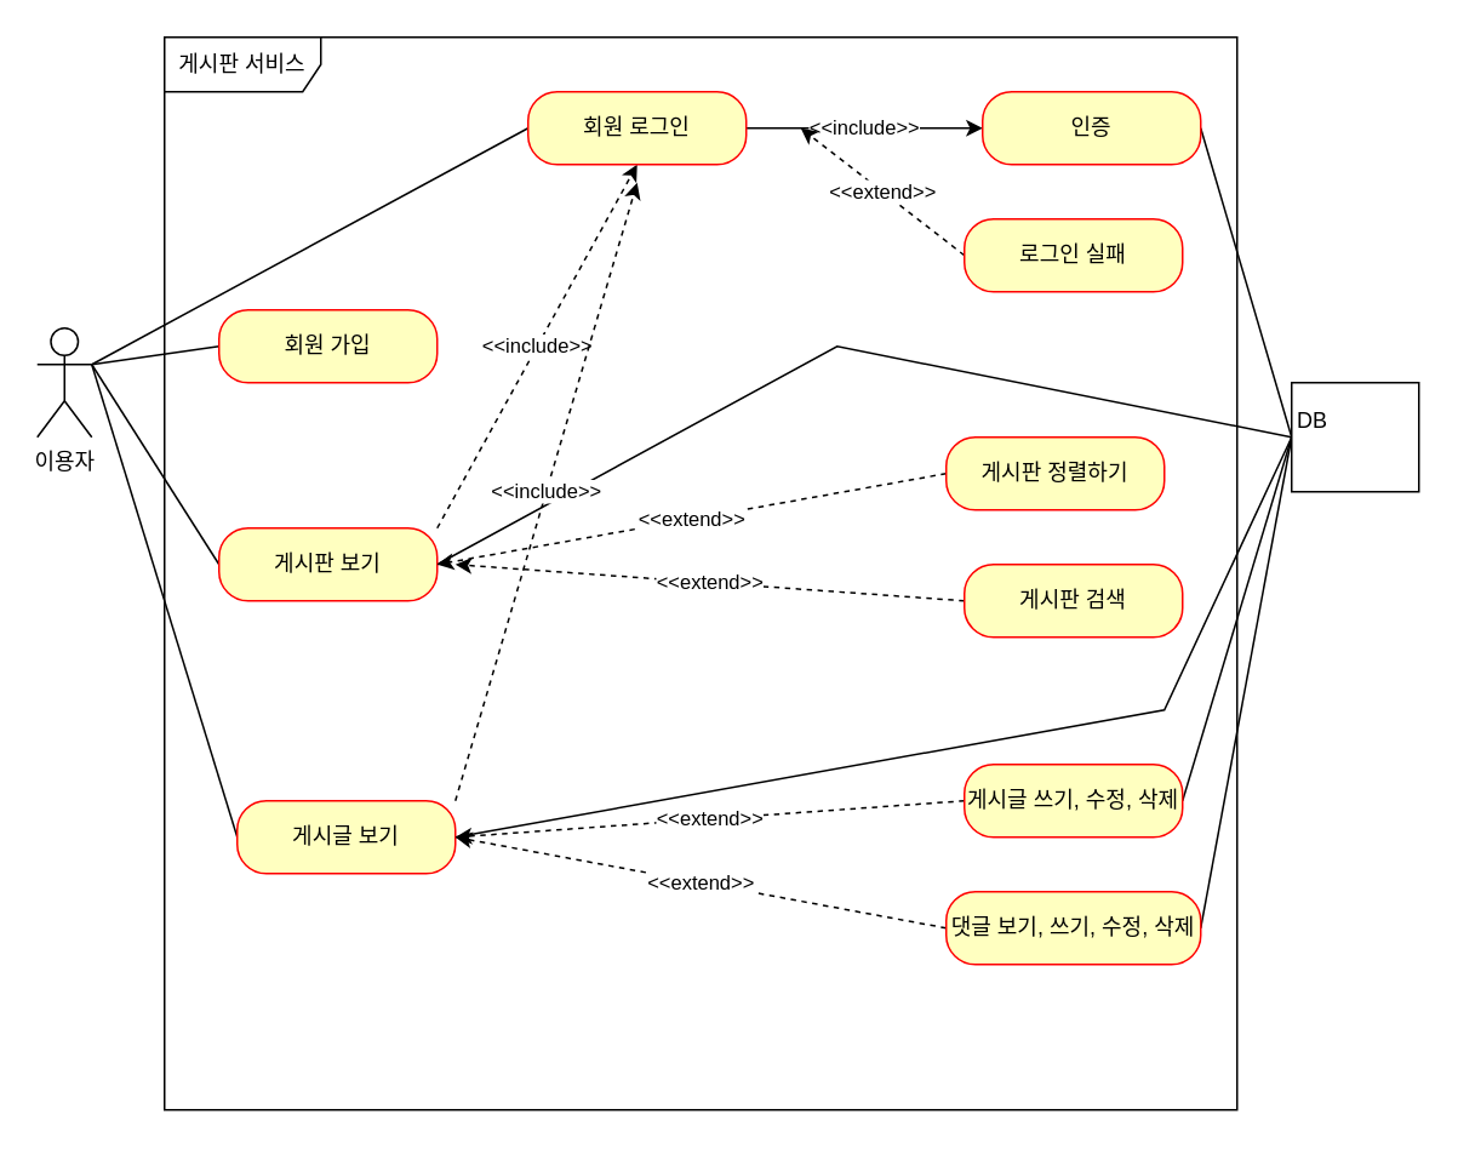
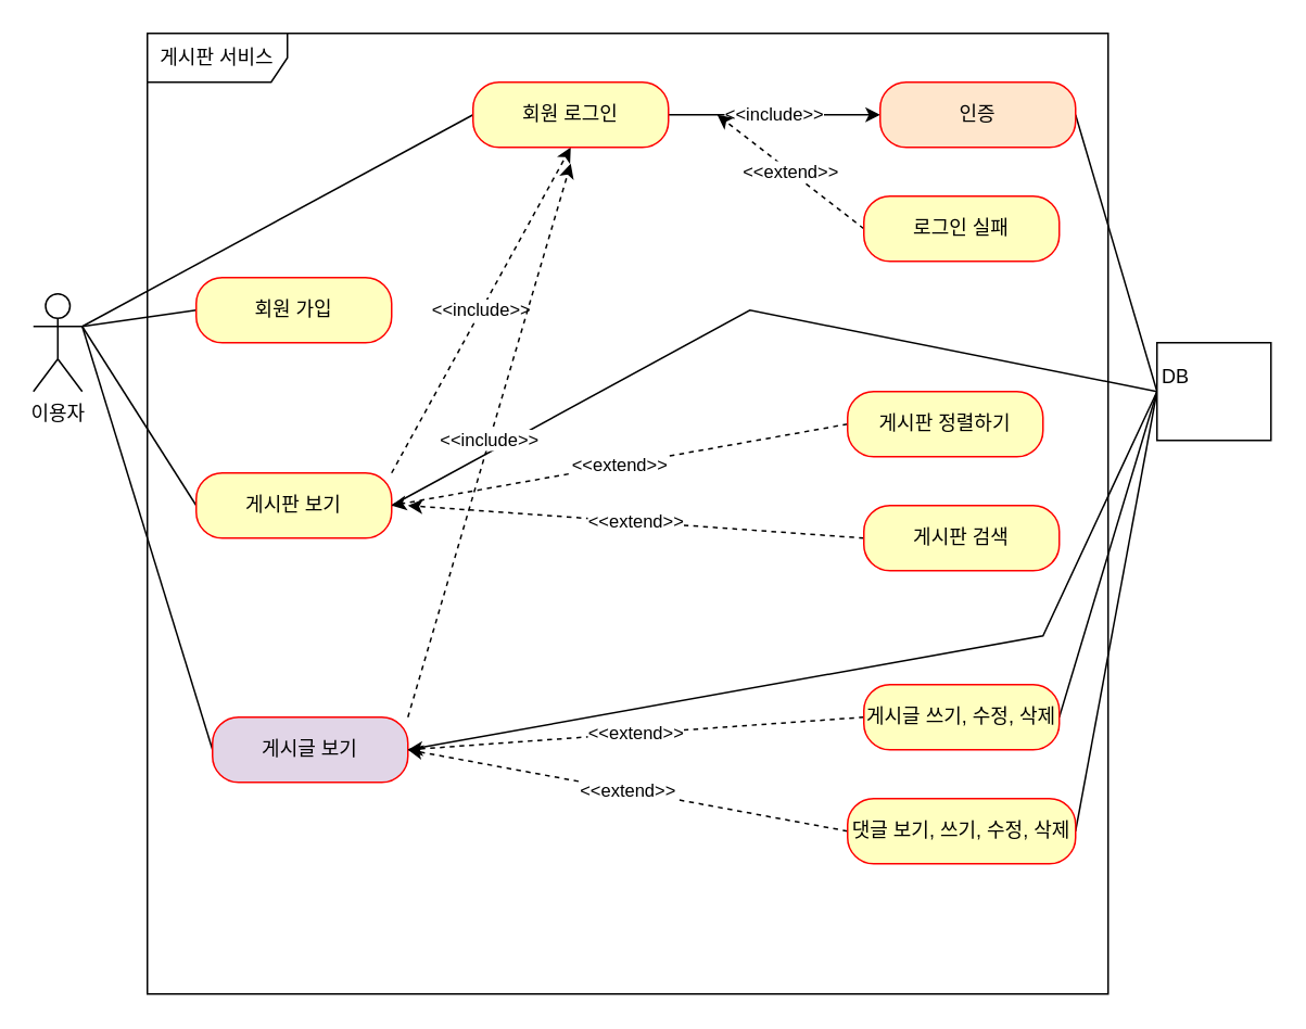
  <mxCell id="0" />
  <mxCell id="1" parent="0" />
  <mxCell id="2" value="이용자" style="shape=umlActor;verticalLabelPosition=bottom;verticalAlign=top;html=1;" parent="1" vertex="1"><mxGeometry x="20" y="180" width="30" height="60" as="geometry" /></mxCell>
  <mxCell id="3" value="게시판 서비스" style="shape=umlFrame;whiteSpace=wrap;html=1;width=86;height=30;" parent="1" vertex="1"><mxGeometry x="90" y="20" width="590" height="590" as="geometry" /></mxCell>
  <mxCell id="4" style="rounded=0;orthogonalLoop=1;jettySize=auto;html=1;exitX=0;exitY=0.5;exitDx=0;exitDy=0;entryX=1;entryY=0.333;entryDx=0;entryDy=0;entryPerimeter=0;endArrow=none;endFill=0;" parent="1" source="5" target="2" edge="1"><mxGeometry relative="1" as="geometry" /></mxCell>
  <mxCell id="5" value="회원 가입" style="rounded=1;whiteSpace=wrap;html=1;arcSize=40;fontColor=#000000;fillColor=#ffffc0;strokeColor=#ff0000;" parent="1" vertex="1"><mxGeometry x="120" y="170" width="120" height="40" as="geometry" /></mxCell>
  <mxCell id="6" style="edgeStyle=none;rounded=0;orthogonalLoop=1;jettySize=auto;html=1;exitX=0;exitY=0.5;exitDx=0;exitDy=0;endArrow=none;endFill=0;" parent="1" source="9" edge="1"><mxGeometry relative="1" as="geometry"><mxPoint x="50" y="200" as="targetPoint" /></mxGeometry></mxCell>
  <mxCell id="7" value="&amp;lt;&amp;lt;include&amp;gt;&amp;gt;" style="edgeStyle=none;rounded=0;orthogonalLoop=1;jettySize=auto;html=1;exitX=1;exitY=0;exitDx=0;exitDy=0;entryX=0.5;entryY=1;entryDx=0;entryDy=0;dashed=1;endArrow=classic;endFill=1;" parent="1" source="9" target="16" edge="1"><mxGeometry relative="1" as="geometry" /></mxCell>
  <mxCell id="8" style="edgeStyle=none;rounded=0;orthogonalLoop=1;jettySize=auto;html=1;exitX=1;exitY=0.5;exitDx=0;exitDy=0;endArrow=none;endFill=0;" edge="1" parent="1" source="9"><mxGeometry relative="1" as="geometry"><mxPoint x="710" y="240" as="targetPoint" /><Array as="points"><mxPoint x="460" y="190" /></Array></mxGeometry></mxCell>
  <mxCell id="9" value="게시판 보기" style="rounded=1;whiteSpace=wrap;html=1;arcSize=40;fontColor=#000000;fillColor=#ffffc0;strokeColor=#ff0000;" parent="1" vertex="1"><mxGeometry x="120" y="290" width="120" height="40" as="geometry" /></mxCell>
  <mxCell id="10" style="edgeStyle=none;rounded=0;orthogonalLoop=1;jettySize=auto;html=1;exitX=0;exitY=0.5;exitDx=0;exitDy=0;endArrow=none;endFill=0;" parent="1" source="13" edge="1"><mxGeometry relative="1" as="geometry"><mxPoint x="50" y="200" as="targetPoint" /></mxGeometry></mxCell>
  <mxCell id="11" value="&amp;lt;&amp;lt;include&amp;gt;&amp;gt;" style="edgeStyle=none;rounded=0;orthogonalLoop=1;jettySize=auto;html=1;exitX=1;exitY=0;exitDx=0;exitDy=0;dashed=1;endArrow=classic;endFill=1;" parent="1" source="13" edge="1"><mxGeometry relative="1" as="geometry"><mxPoint x="350" y="100" as="targetPoint" /></mxGeometry></mxCell>
  <mxCell id="12" style="edgeStyle=none;rounded=0;orthogonalLoop=1;jettySize=auto;html=1;exitX=1;exitY=0.5;exitDx=0;exitDy=0;entryX=0;entryY=0.5;entryDx=0;entryDy=0;endArrow=none;endFill=0;" edge="1" parent="1" source="13" target="31"><mxGeometry relative="1" as="geometry"><Array as="points"><mxPoint x="640" y="390" /></Array></mxGeometry></mxCell>
- <mxCell id="13" value="게시글 보기" style="rounded=1;whiteSpace=wrap;html=1;arcSize=40;fontColor=#000000;fillColor=#ffffc0;strokeColor=#ff0000;" parent="1" vertex="1"><mxGeometry x="130" y="440" width="120" height="40" as="geometry" /></mxCell>
+ <mxCell id="13" value="게시글 보기" style="rounded=1;whiteSpace=wrap;html=1;arcSize=40;fontColor=#000000;fillColor=#e1d5e7;strokeColor=#ff0000;" parent="1" vertex="1"><mxGeometry x="130" y="440" width="120" height="40" as="geometry" /></mxCell>
  <mxCell id="14" style="edgeStyle=none;rounded=0;orthogonalLoop=1;jettySize=auto;html=1;exitX=0;exitY=0.5;exitDx=0;exitDy=0;entryX=1;entryY=0.333;entryDx=0;entryDy=0;entryPerimeter=0;endArrow=none;endFill=0;" parent="1" source="16" target="2" edge="1"><mxGeometry relative="1" as="geometry" /></mxCell>
  <mxCell id="15" value="&amp;lt;&amp;lt;include&amp;gt;&amp;gt;" style="edgeStyle=none;rounded=0;orthogonalLoop=1;jettySize=auto;html=1;exitX=1;exitY=0.5;exitDx=0;exitDy=0;entryX=0;entryY=0.5;entryDx=0;entryDy=0;endArrow=classic;endFill=1;dashed=0;" parent="1" source="16" target="18" edge="1"><mxGeometry relative="1" as="geometry" /></mxCell>
  <mxCell id="16" value="회원 로그인" style="rounded=1;whiteSpace=wrap;html=1;arcSize=40;fontColor=#000000;fillColor=#ffffc0;strokeColor=#ff0000;" parent="1" vertex="1"><mxGeometry x="290" y="50" width="120" height="40" as="geometry" /></mxCell>
  <mxCell id="17" style="rounded=0;orthogonalLoop=1;jettySize=auto;html=1;exitX=1;exitY=0.5;exitDx=0;exitDy=0;entryX=0;entryY=0.5;entryDx=0;entryDy=0;endArrow=none;endFill=0;" edge="1" parent="1" source="18" target="31"><mxGeometry relative="1" as="geometry" /></mxCell>
- <mxCell id="18" value="인증" style="rounded=1;whiteSpace=wrap;html=1;arcSize=40;fontColor=#000000;fillColor=#ffffc0;strokeColor=#ff0000;" parent="1" vertex="1"><mxGeometry x="540" y="50" width="120" height="40" as="geometry" /></mxCell>
+ <mxCell id="18" value="인증" style="rounded=1;whiteSpace=wrap;html=1;arcSize=40;fontColor=#000000;fillColor=#ffe6cc;strokeColor=#ff0000;" parent="1" vertex="1"><mxGeometry x="540" y="50" width="120" height="40" as="geometry" /></mxCell>
  <mxCell id="19" value="&amp;lt;&amp;lt;extend&amp;gt;&amp;gt;" style="edgeStyle=none;rounded=0;orthogonalLoop=1;jettySize=auto;html=1;exitX=0;exitY=0.5;exitDx=0;exitDy=0;endArrow=classic;endFill=1;dashed=1;" parent="1" source="20" edge="1"><mxGeometry relative="1" as="geometry"><mxPoint x="440" y="70" as="targetPoint" /></mxGeometry></mxCell>
  <mxCell id="20" value="로그인 실패" style="rounded=1;whiteSpace=wrap;html=1;arcSize=40;fontColor=#000000;fillColor=#ffffc0;strokeColor=#ff0000;" parent="1" vertex="1"><mxGeometry x="530" y="120" width="120" height="40" as="geometry" /></mxCell>
  <mxCell id="21" value="&amp;lt;&amp;lt;extend&amp;gt;&amp;gt;" style="edgeStyle=none;rounded=0;orthogonalLoop=1;jettySize=auto;html=1;exitX=0;exitY=0.5;exitDx=0;exitDy=0;entryX=1;entryY=0.5;entryDx=0;entryDy=0;dashed=1;endArrow=classic;endFill=1;" parent="1" source="22" target="9" edge="1"><mxGeometry relative="1" as="geometry" /></mxCell>
  <mxCell id="22" value="게시판 정렬하기" style="rounded=1;whiteSpace=wrap;html=1;arcSize=40;fontColor=#000000;fillColor=#ffffc0;strokeColor=#ff0000;" parent="1" vertex="1"><mxGeometry x="520" y="240" width="120" height="40" as="geometry" /></mxCell>
  <mxCell id="23" value="&amp;lt;&amp;lt;extend&amp;gt;&amp;gt;" style="edgeStyle=none;rounded=0;orthogonalLoop=1;jettySize=auto;html=1;exitX=0;exitY=0.5;exitDx=0;exitDy=0;dashed=1;endArrow=classic;endFill=1;" parent="1" source="24" edge="1"><mxGeometry relative="1" as="geometry"><mxPoint x="250" y="310" as="targetPoint" /></mxGeometry></mxCell>
  <mxCell id="24" value="게시판 검색" style="rounded=1;whiteSpace=wrap;html=1;arcSize=40;fontColor=#000000;fillColor=#ffffc0;strokeColor=#ff0000;" parent="1" vertex="1"><mxGeometry x="530" y="310" width="120" height="40" as="geometry" /></mxCell>
  <mxCell id="25" value="&amp;lt;&amp;lt;extend&amp;gt;&amp;gt;" style="edgeStyle=none;rounded=0;orthogonalLoop=1;jettySize=auto;html=1;exitX=0;exitY=0.5;exitDx=0;exitDy=0;entryX=1;entryY=0.5;entryDx=0;entryDy=0;dashed=1;endArrow=classic;endFill=1;" parent="1" source="27" target="13" edge="1"><mxGeometry relative="1" as="geometry" /></mxCell>
  <mxCell id="26" style="edgeStyle=none;rounded=0;orthogonalLoop=1;jettySize=auto;html=1;exitX=1;exitY=0.5;exitDx=0;exitDy=0;endArrow=none;endFill=0;" edge="1" parent="1" source="27"><mxGeometry relative="1" as="geometry"><mxPoint x="710" y="240" as="targetPoint" /></mxGeometry></mxCell>
  <mxCell id="27" value="게시글 쓰기, 수정, 삭제" style="rounded=1;whiteSpace=wrap;html=1;arcSize=40;fontColor=#000000;fillColor=#ffffc0;strokeColor=#ff0000;" parent="1" vertex="1"><mxGeometry x="530" y="420" width="120" height="40" as="geometry" /></mxCell>
  <mxCell id="28" value="&amp;lt;&amp;lt;extend&amp;gt;&amp;gt;" style="edgeStyle=none;rounded=0;orthogonalLoop=1;jettySize=auto;html=1;exitX=0;exitY=0.5;exitDx=0;exitDy=0;dashed=1;endArrow=classic;endFill=1;" parent="1" source="30" edge="1"><mxGeometry relative="1" as="geometry"><mxPoint x="250" y="460" as="targetPoint" /></mxGeometry></mxCell>
  <mxCell id="29" style="edgeStyle=none;rounded=0;orthogonalLoop=1;jettySize=auto;html=1;exitX=1;exitY=0.5;exitDx=0;exitDy=0;endArrow=none;endFill=0;entryX=1;entryY=0.5;entryDx=0;entryDy=0;" edge="1" parent="1" target="30"><mxGeometry relative="1" as="geometry"><mxPoint x="710" y="240" as="sourcePoint" /></mxGeometry></mxCell>
  <mxCell id="30" value="댓글 보기, 쓰기, 수정, 삭제" style="rounded=1;whiteSpace=wrap;html=1;arcSize=40;fontColor=#000000;fillColor=#ffffc0;strokeColor=#ff0000;" parent="1" vertex="1"><mxGeometry x="520" y="490" width="140" height="40" as="geometry" /></mxCell>
  <mxCell id="31" value="&lt;b&gt;&lt;br&gt;&lt;/b&gt;&lt;span style=&quot;white-space: pre;&quot;&gt; &lt;/span&gt;DB" style="align=left;overflow=fill;html=1;dropTarget=0;" vertex="1" parent="1"><mxGeometry x="710" y="210" width="70" height="60" as="geometry" /></mxCell>
